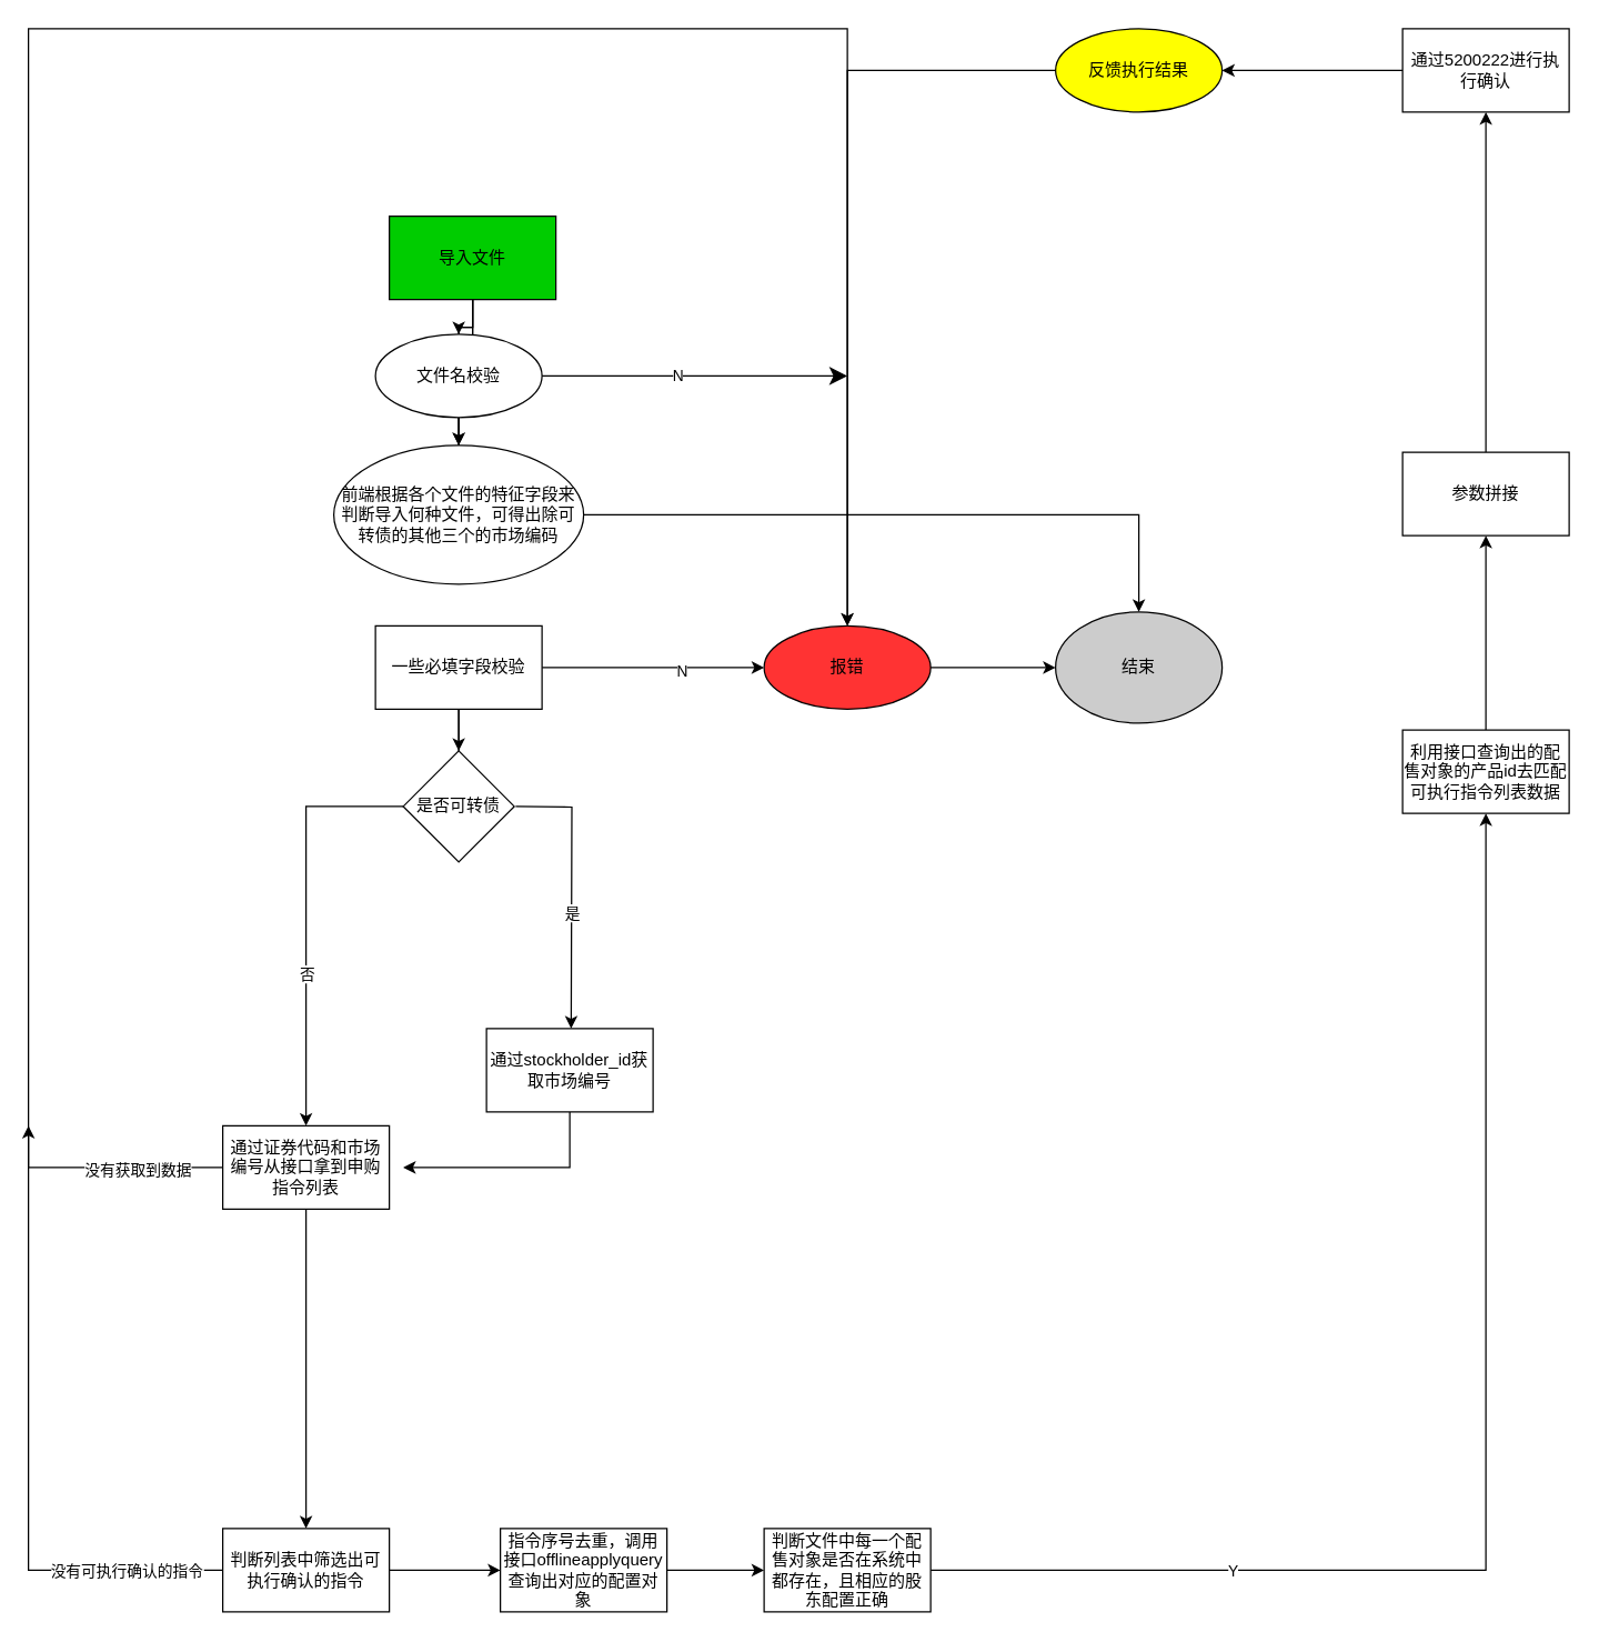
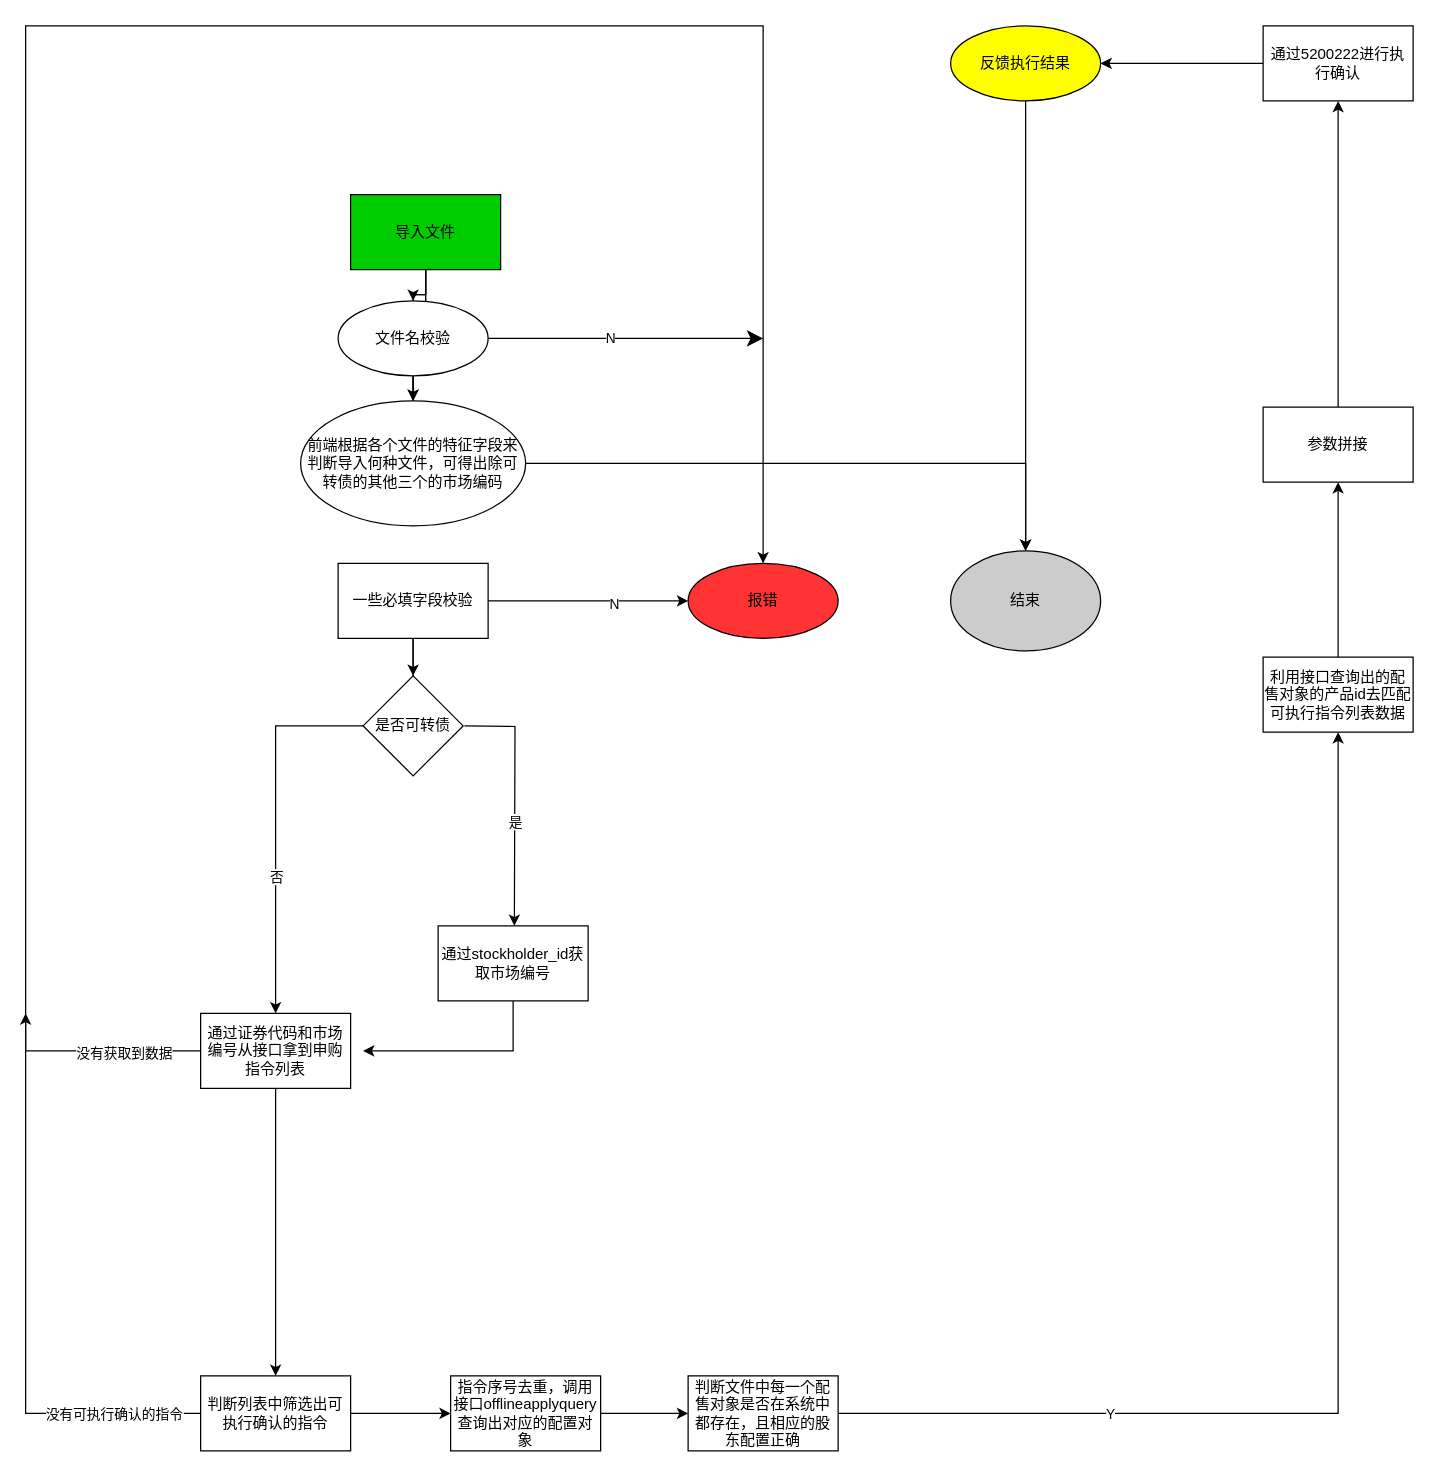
  <mxCell id="0" />
  <mxCell id="1" parent="0" />
  <mxCell id="2" value="" style="edgeStyle=orthogonalEdgeStyle;rounded=0;orthogonalLoop=1;jettySize=auto;html=1;startArrow=none;" parent="1" source="13" target="40" edge="1"><mxGeometry relative="1" as="geometry" /></mxCell>
  <mxCell id="3" value="" style="edgeStyle=orthogonalEdgeStyle;rounded=0;orthogonalLoop=1;jettySize=auto;html=1;" parent="1" source="6" target="13" edge="1"><mxGeometry relative="1" as="geometry" /></mxCell>
  <mxCell id="4" value="" style="edgeStyle=orthogonalEdgeStyle;rounded=0;orthogonalLoop=1;jettySize=auto;html=1;" parent="1" source="6" target="13" edge="1"><mxGeometry relative="1" as="geometry" /></mxCell>
  <mxCell id="5" value="" style="edgeStyle=orthogonalEdgeStyle;rounded=0;orthogonalLoop=1;jettySize=auto;html=1;" parent="1" source="6" target="17" edge="1"><mxGeometry relative="1" as="geometry" /></mxCell>
  <mxCell id="6" value="导入文件" style="rounded=0;whiteSpace=wrap;html=1;fillColor=#00CC00;" parent="1" vertex="1"><mxGeometry x="280" y="155" width="120" height="60" as="geometry" /></mxCell>
  <mxCell id="7" value="" style="edgeStyle=orthogonalEdgeStyle;rounded=0;orthogonalLoop=1;jettySize=auto;html=1;startArrow=none;exitX=0;exitY=0.5;exitDx=0;exitDy=0;" parent="1" source="43" target="22" edge="1"><mxGeometry relative="1" as="geometry" /></mxCell>
  <mxCell id="8" value="否" style="edgeLabel;html=1;align=center;verticalAlign=middle;resizable=0;points=[];" parent="7" vertex="1" connectable="0"><mxGeometry x="-0.006" y="1" relative="1" as="geometry"><mxPoint x="-1" y="41" as="offset" /></mxGeometry></mxCell>
  <mxCell id="9" value="" style="edgeStyle=orthogonalEdgeStyle;rounded=0;orthogonalLoop=1;jettySize=auto;html=1;" parent="1" source="12" target="43" edge="1"><mxGeometry relative="1" as="geometry" /></mxCell>
  <mxCell id="10" style="edgeStyle=orthogonalEdgeStyle;rounded=0;orthogonalLoop=1;jettySize=auto;html=1;entryX=0;entryY=0.5;entryDx=0;entryDy=0;" parent="1" source="12" target="48" edge="1"><mxGeometry relative="1" as="geometry" /></mxCell>
  <mxCell id="11" value="N" style="edgeLabel;html=1;align=center;verticalAlign=middle;resizable=0;points=[];" vertex="1" connectable="0" parent="10"><mxGeometry x="0.25" y="-2" relative="1" as="geometry"><mxPoint as="offset" /></mxGeometry></mxCell>
  <mxCell id="12" value="一些必填字段校验" style="whiteSpace=wrap;html=1;rounded=0;" parent="1" vertex="1"><mxGeometry x="270" y="450" width="120" height="60" as="geometry" /></mxCell>
  <mxCell id="13" value="前端根据各个文件的特征字段来判断导入何种文件，可得出除可转债的其他三个的市场编码" style="ellipse;whiteSpace=wrap;html=1;rounded=0;" parent="1" vertex="1"><mxGeometry x="240" y="320" width="180" height="100" as="geometry" /></mxCell>
  <mxCell id="14" value="" style="edgeStyle=orthogonalEdgeStyle;rounded=0;orthogonalLoop=1;jettySize=auto;html=1;endArrow=none;startArrow=none;" parent="1" source="17" target="13" edge="1"><mxGeometry relative="1" as="geometry"><mxPoint x="330" y="200" as="sourcePoint" /><mxPoint x="320" y="520" as="targetPoint" /></mxGeometry></mxCell>
  <mxCell id="15" style="edgeStyle=orthogonalEdgeStyle;rounded=0;orthogonalLoop=1;jettySize=auto;html=1;endArrow=classic;endFill=1;endSize=10;strokeWidth=1;" parent="1" source="17" edge="1"><mxGeometry relative="1" as="geometry"><mxPoint x="610" y="270" as="targetPoint" /></mxGeometry></mxCell>
  <mxCell id="16" value="N" style="edgeLabel;html=1;align=center;verticalAlign=middle;resizable=0;points=[];" vertex="1" connectable="0" parent="15"><mxGeometry x="-0.118" y="1" relative="1" as="geometry"><mxPoint as="offset" /></mxGeometry></mxCell>
  <mxCell id="17" value="文件名校验" style="ellipse;whiteSpace=wrap;html=1;rounded=0;" parent="1" vertex="1"><mxGeometry x="270" y="240" width="120" height="60" as="geometry" /></mxCell>
  <mxCell id="18" value="" style="edgeStyle=orthogonalEdgeStyle;rounded=0;orthogonalLoop=1;jettySize=auto;html=1;endArrow=none;" parent="1" source="6" target="17" edge="1"><mxGeometry relative="1" as="geometry"><mxPoint x="330" y="200" as="sourcePoint" /><mxPoint x="330" y="340" as="targetPoint" /></mxGeometry></mxCell>
  <mxCell id="19" style="edgeStyle=orthogonalEdgeStyle;rounded=0;orthogonalLoop=1;jettySize=auto;html=1;entryX=0.5;entryY=0;entryDx=0;entryDy=0;" parent="1" source="22" target="48" edge="1"><mxGeometry relative="1" as="geometry"><mxPoint x="610" y="440" as="targetPoint" /><Array as="points"><mxPoint x="20" y="840" /><mxPoint x="20" y="20" /><mxPoint x="610" y="20" /></Array></mxGeometry></mxCell>
  <mxCell id="20" value="没有获取到数据" style="edgeLabel;html=1;align=center;verticalAlign=middle;resizable=0;points=[];" parent="19" vertex="1" connectable="0"><mxGeometry x="-0.948" y="1" relative="1" as="geometry"><mxPoint x="-11" as="offset" /></mxGeometry></mxCell>
  <mxCell id="21" style="edgeStyle=orthogonalEdgeStyle;rounded=0;orthogonalLoop=1;jettySize=auto;html=1;" parent="1" source="22" edge="1"><mxGeometry relative="1" as="geometry"><mxPoint x="220" y="1100" as="targetPoint" /></mxGeometry></mxCell>
  <mxCell id="22" value="通过证券代码和市场编号从接口拿到申购指令列表" style="rounded=0;whiteSpace=wrap;html=1;" parent="1" vertex="1"><mxGeometry x="160" y="810" width="120" height="60" as="geometry" /></mxCell>
  <mxCell id="23" value="" style="edgeStyle=orthogonalEdgeStyle;rounded=0;orthogonalLoop=1;jettySize=auto;html=1;" parent="1" source="26" target="28" edge="1"><mxGeometry relative="1" as="geometry" /></mxCell>
  <mxCell id="24" style="edgeStyle=orthogonalEdgeStyle;rounded=0;orthogonalLoop=1;jettySize=auto;html=1;" parent="1" source="26" edge="1"><mxGeometry relative="1" as="geometry"><mxPoint x="20" y="810" as="targetPoint" /><Array as="points"><mxPoint x="20" y="1130" /></Array></mxGeometry></mxCell>
  <mxCell id="25" value="没有可执行确认的指令" style="edgeLabel;html=1;align=center;verticalAlign=middle;resizable=0;points=[];" parent="24" vertex="1" connectable="0"><mxGeometry x="-0.813" relative="1" as="geometry"><mxPoint x="-27" as="offset" /></mxGeometry></mxCell>
  <mxCell id="26" value="判断列表中筛选出可执行确认的指令" style="rounded=0;whiteSpace=wrap;html=1;" parent="1" vertex="1"><mxGeometry x="160" y="1100" width="120" height="60" as="geometry" /></mxCell>
  <mxCell id="27" value="" style="edgeStyle=orthogonalEdgeStyle;rounded=0;orthogonalLoop=1;jettySize=auto;html=1;" parent="1" source="28" target="31" edge="1"><mxGeometry relative="1" as="geometry" /></mxCell>
  <mxCell id="28" value="指令序号去重，调用接口offlineapplyquery查询出对应的配置对象" style="rounded=0;whiteSpace=wrap;html=1;" parent="1" vertex="1"><mxGeometry x="360" y="1100" width="120" height="60" as="geometry" /></mxCell>
  <mxCell id="29" value="" style="edgeStyle=orthogonalEdgeStyle;rounded=0;orthogonalLoop=1;jettySize=auto;html=1;" parent="1" source="31" target="33" edge="1"><mxGeometry relative="1" as="geometry"><Array as="points"><mxPoint x="1070" y="1130" /></Array></mxGeometry></mxCell>
  <mxCell id="30" value="Y" style="edgeLabel;html=1;align=center;verticalAlign=middle;resizable=0;points=[];" parent="29" vertex="1" connectable="0"><mxGeometry x="-0.69" y="-1" relative="1" as="geometry"><mxPoint x="71" y="-1" as="offset" /></mxGeometry></mxCell>
  <mxCell id="31" value="判断文件中每一个配售对象是否在系统中都存在，且相应的股东配置正确" style="whiteSpace=wrap;html=1;rounded=0;" parent="1" vertex="1"><mxGeometry x="550" y="1100" width="120" height="60" as="geometry" /></mxCell>
  <mxCell id="32" value="" style="edgeStyle=orthogonalEdgeStyle;rounded=0;orthogonalLoop=1;jettySize=auto;html=1;" parent="1" source="33" target="35" edge="1"><mxGeometry relative="1" as="geometry" /></mxCell>
  <mxCell id="33" value="利用接口查询出的配售对象的产品id去匹配可执行指令列表数据" style="whiteSpace=wrap;html=1;rounded=0;" parent="1" vertex="1"><mxGeometry x="1010" y="525" width="120" height="60" as="geometry" /></mxCell>
  <mxCell id="34" value="" style="edgeStyle=orthogonalEdgeStyle;rounded=0;orthogonalLoop=1;jettySize=auto;html=1;" parent="1" source="35" target="37" edge="1"><mxGeometry relative="1" as="geometry" /></mxCell>
  <mxCell id="35" value="参数拼接" style="whiteSpace=wrap;html=1;rounded=0;" parent="1" vertex="1"><mxGeometry x="1010" y="325" width="120" height="60" as="geometry" /></mxCell>
  <mxCell id="36" value="" style="edgeStyle=orthogonalEdgeStyle;rounded=0;orthogonalLoop=1;jettySize=auto;html=1;" parent="1" source="37" target="39" edge="1"><mxGeometry relative="1" as="geometry" /></mxCell>
  <mxCell id="37" value="通过5200222进行执行确认" style="whiteSpace=wrap;html=1;rounded=0;" parent="1" vertex="1"><mxGeometry x="1010" y="20" width="120" height="60" as="geometry" /></mxCell>
- <mxCell id="38" style="edgeStyle=orthogonalEdgeStyle;rounded=0;orthogonalLoop=1;jettySize=auto;html=1;" parent="1" source="39" target="48" edge="1"><mxGeometry relative="1" as="geometry" /></mxCell>
+ <mxCell id="38" style="edgeStyle=orthogonalEdgeStyle;rounded=0;orthogonalLoop=1;jettySize=auto;html=1;entryX=0.5;entryY=0;entryDx=0;entryDy=0;" parent="1" source="39" target="40" edge="1"><mxGeometry relative="1" as="geometry" /></mxCell>
  <mxCell id="39" value="反馈执行结果" style="ellipse;whiteSpace=wrap;html=1;rounded=0;fillColor=#FFFF00;" parent="1" vertex="1"><mxGeometry x="760" y="20" width="120" height="60" as="geometry" /></mxCell>
  <mxCell id="40" value="结束" style="ellipse;whiteSpace=wrap;html=1;fillColor=#CCCCCC;" parent="1" vertex="1"><mxGeometry x="760" y="440" width="120" height="80" as="geometry" /></mxCell>
  <mxCell id="41" style="edgeStyle=orthogonalEdgeStyle;rounded=0;orthogonalLoop=1;jettySize=auto;html=1;exitX=1;exitY=0.5;exitDx=0;exitDy=0;" parent="1" edge="1"><mxGeometry relative="1" as="geometry"><mxPoint x="371" y="580" as="sourcePoint" /><mxPoint x="411" y="740" as="targetPoint" /></mxGeometry></mxCell>
  <mxCell id="42" value="是" style="edgeLabel;html=1;align=center;verticalAlign=middle;resizable=0;points=[];" parent="41" vertex="1" connectable="0"><mxGeometry x="-0.015" y="2" relative="1" as="geometry"><mxPoint x="-2" y="17" as="offset" /></mxGeometry></mxCell>
  <mxCell id="43" value="是否可转债" style="rhombus;whiteSpace=wrap;html=1;rounded=0;" parent="1" vertex="1"><mxGeometry x="290" y="540" width="80" height="80" as="geometry" /></mxCell>
  <mxCell id="44" value="" style="edgeStyle=orthogonalEdgeStyle;rounded=0;orthogonalLoop=1;jettySize=auto;html=1;endArrow=none;" parent="1" source="12" target="43" edge="1"><mxGeometry relative="1" as="geometry"><mxPoint x="330" y="510" as="sourcePoint" /><mxPoint x="330" y="590" as="targetPoint" /></mxGeometry></mxCell>
  <mxCell id="45" style="edgeStyle=orthogonalEdgeStyle;rounded=0;orthogonalLoop=1;jettySize=auto;html=1;" parent="1" source="46" edge="1"><mxGeometry relative="1" as="geometry"><mxPoint x="290" y="840" as="targetPoint" /><Array as="points"><mxPoint x="410" y="840" /><mxPoint x="300" y="840" /></Array></mxGeometry></mxCell>
  <mxCell id="46" value="通过stockholder_id获取市场编号" style="rounded=0;whiteSpace=wrap;html=1;fillColor=none;" parent="1" vertex="1"><mxGeometry x="350" y="740" width="120" height="60" as="geometry" /></mxCell>
- <mxCell id="47" style="edgeStyle=orthogonalEdgeStyle;rounded=0;orthogonalLoop=1;jettySize=auto;html=1;entryX=0;entryY=0.5;entryDx=0;entryDy=0;" parent="1" source="48" target="40" edge="1"><mxGeometry relative="1" as="geometry"><mxPoint x="790" y="480" as="targetPoint" /></mxGeometry></mxCell>
  <mxCell id="48" value="报错" style="ellipse;whiteSpace=wrap;html=1;rounded=0;fillColor=#FF3333;" parent="1" vertex="1"><mxGeometry x="550" y="450" width="120" height="60" as="geometry" /></mxCell>
